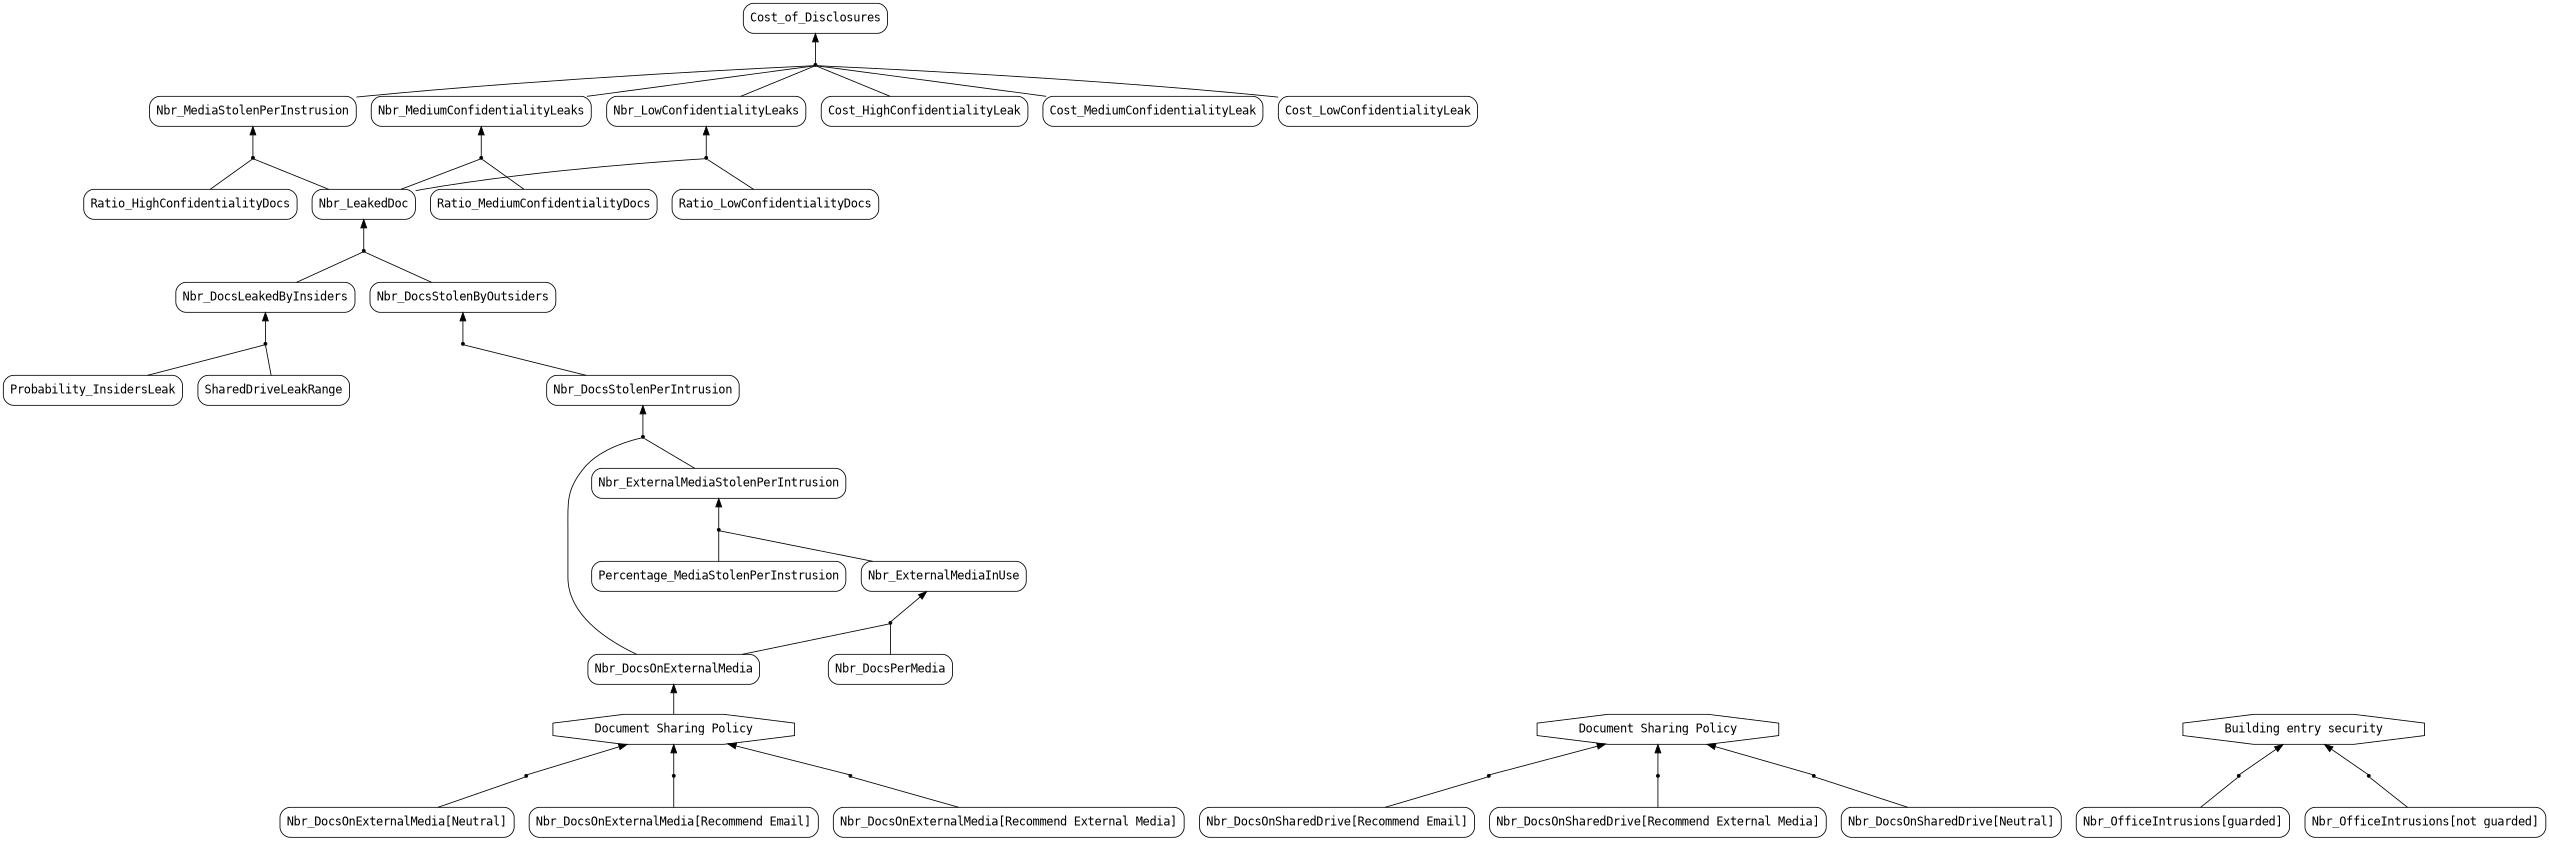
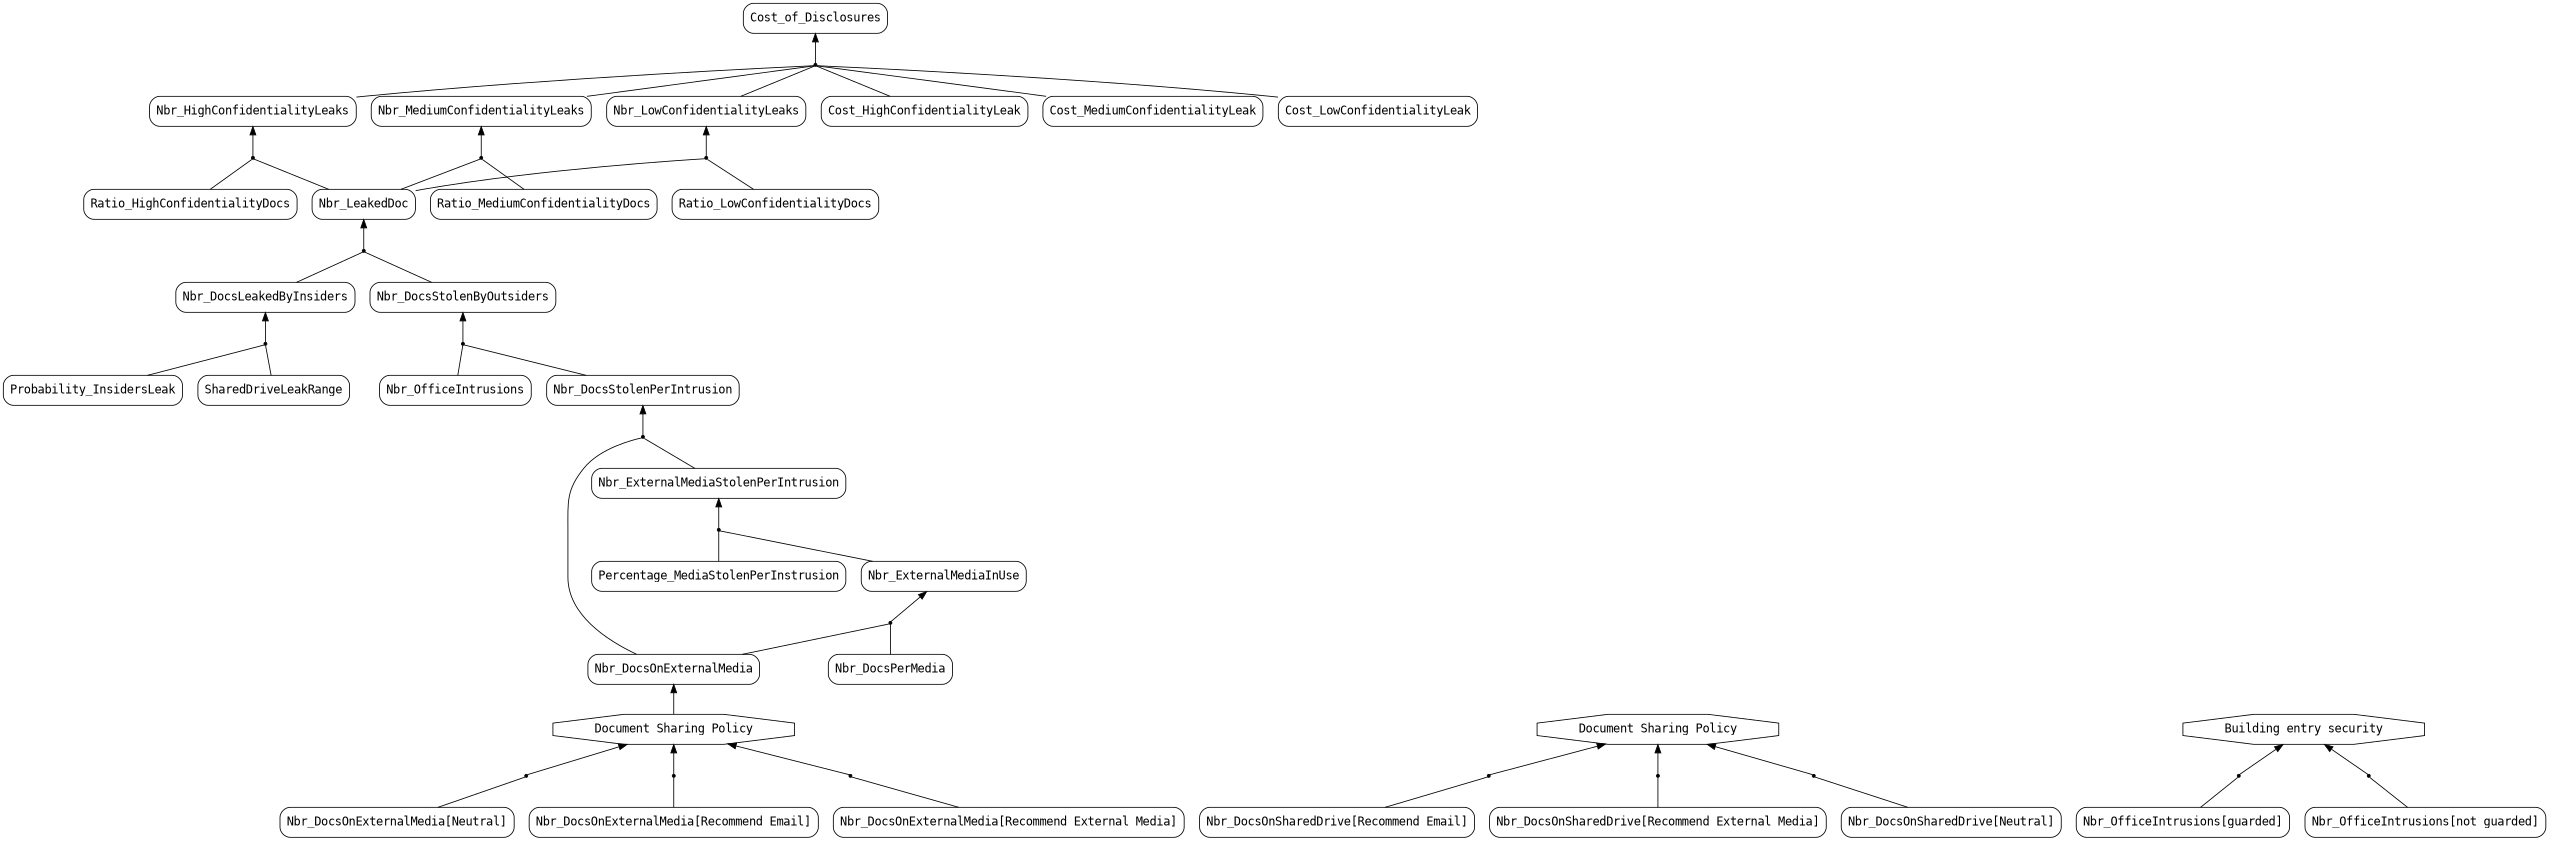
  digraph {
    fontname="DejaVu Sans Mono"
    rankdir=BT
    node [fontname="DejaVu Sans Mono" shape=box style=rounded]
    edge [fontname="DejaVu Sans Mono" dir=none]
    AndRef3 [shape=point style=""]
    Probability_InsidersLeak
    Nbr_DocsLeakedByInsiders
    AndRef0 [shape=point style=""]
    n5 [label="Document Sharing Policy" shape=polygon sides=8 style=""]
    "Nbr_DocsOnSharedDrive[Neutral]"
    AndRef1 [shape=point style=""]
    "Nbr_DocsOnSharedDrive[Recommend Email]"
    AndRef2 [shape=point style=""]
    "Nbr_DocsOnSharedDrive[Recommend External Media]"
    SharedDriveLeakRange
    AndRef13 [shape=point style=""]
    Nbr_LeakedDoc
    AndRef4 [shape=point style=""]
    n15 [label="Building entry security" shape=polygon sides=8 style=""]
    AndRef12 [shape=point style=""]
+   Nbr_OfficeIntrusions
    Nbr_DocsStolenByOutsiders
    "Nbr_OfficeIntrusions[not guarded]"
    AndRef5 [shape=point style=""]
    "Nbr_OfficeIntrusions[guarded]"
    AndRef6 [shape=point style=""]
    n23 [label="Document Sharing Policy" shape=polygon sides=8 style=""]
    Nbr_DocsOnExternalMedia
    AndRef9 [shape=point style=""]
    AndRef11 [shape=point style=""]
    Nbr_ExternalMediaInUse
    Nbr_DocsStolenPerIntrusion
    "Nbr_DocsOnExternalMedia[Neutral]"
    AndRef7 [shape=point style=""]
    "Nbr_DocsOnExternalMedia[Recommend Email]"
    AndRef8 [shape=point style=""]
    "Nbr_DocsOnExternalMedia[Recommend External Media]"
    Nbr_DocsPerMedia
    AndRef10 [shape=point style=""]
    Nbr_ExternalMediaStolenPerIntrusion
    Percentage_MediaStolenPerInstrusion
    AndRef14 [shape=point style=""]
    AndRef15 [shape=point style=""]
    AndRef16 [shape=point style=""]
-   Nbr_HighConfidentialityLeaks [label=Nbr_MediaStolenPerInstrusion]
+   Nbr_HighConfidentialityLeaks
    Nbr_MediumConfidentialityLeaks
    Nbr_LowConfidentialityLeaks
    Ratio_HighConfidentialityDocs
    AndRef17 [shape=point style=""]
    Cost_of_Disclosures
    Cost_HighConfidentialityLeak
    Ratio_MediumConfidentialityDocs
    Cost_MediumConfidentialityLeak
    Ratio_LowConfidentialityDocs
    Cost_LowConfidentialityLeak
    AndRef3 -> Nbr_DocsLeakedByInsiders [dir=""]
    Probability_InsidersLeak -> AndRef3
    Nbr_DocsLeakedByInsiders -> AndRef13
    AndRef0 -> n5 [dir=""]
    "Nbr_DocsOnSharedDrive[Neutral]" -> AndRef0
    AndRef1 -> n5 [dir=""]
    "Nbr_DocsOnSharedDrive[Recommend Email]" -> AndRef1
    AndRef2 -> n5 [dir=""]
    "Nbr_DocsOnSharedDrive[Recommend External Media]" -> AndRef2
    SharedDriveLeakRange -> AndRef3
    AndRef13 -> Nbr_LeakedDoc [dir=""]
    Nbr_LeakedDoc -> AndRef14
    Nbr_LeakedDoc -> AndRef15
    Nbr_LeakedDoc -> AndRef16
    AndRef4 -> n15 [dir=""]
    AndRef12 -> Nbr_DocsStolenByOutsiders [dir=""]
+   Nbr_OfficeIntrusions -> AndRef12
    Nbr_DocsStolenByOutsiders -> AndRef13
    "Nbr_OfficeIntrusions[not guarded]" -> AndRef4
    AndRef5 -> n15 [dir=""]
    "Nbr_OfficeIntrusions[guarded]" -> AndRef5
    AndRef6 -> n23 [dir=""]
    n23 -> Nbr_DocsOnExternalMedia [dir=""]
    Nbr_DocsOnExternalMedia -> AndRef9
    Nbr_DocsOnExternalMedia -> AndRef11
    AndRef9 -> Nbr_ExternalMediaInUse [dir=""]
    AndRef11 -> Nbr_DocsStolenPerIntrusion [dir=""]
    Nbr_ExternalMediaInUse -> AndRef10
    Nbr_DocsStolenPerIntrusion -> AndRef12
    "Nbr_DocsOnExternalMedia[Neutral]" -> AndRef6
    AndRef7 -> n23 [dir=""]
    "Nbr_DocsOnExternalMedia[Recommend Email]" -> AndRef7
    AndRef8 -> n23 [dir=""]
    "Nbr_DocsOnExternalMedia[Recommend External Media]" -> AndRef8
    Nbr_DocsPerMedia -> AndRef9
    AndRef10 -> Nbr_ExternalMediaStolenPerIntrusion [dir=""]
    Nbr_ExternalMediaStolenPerIntrusion -> AndRef11
    Percentage_MediaStolenPerInstrusion -> AndRef10
    AndRef14 -> Nbr_HighConfidentialityLeaks [dir=""]
    AndRef15 -> Nbr_MediumConfidentialityLeaks [dir=""]
    AndRef16 -> Nbr_LowConfidentialityLeaks [dir=""]
    Nbr_HighConfidentialityLeaks -> AndRef17
    Nbr_MediumConfidentialityLeaks -> AndRef17
    Nbr_LowConfidentialityLeaks -> AndRef17
    Ratio_HighConfidentialityDocs -> AndRef14
    AndRef17 -> Cost_of_Disclosures [dir=""]
    Cost_HighConfidentialityLeak -> AndRef17
    Ratio_MediumConfidentialityDocs -> AndRef15
    Cost_MediumConfidentialityLeak -> AndRef17
    Ratio_LowConfidentialityDocs -> AndRef16
    Cost_LowConfidentialityLeak -> AndRef17
  }
